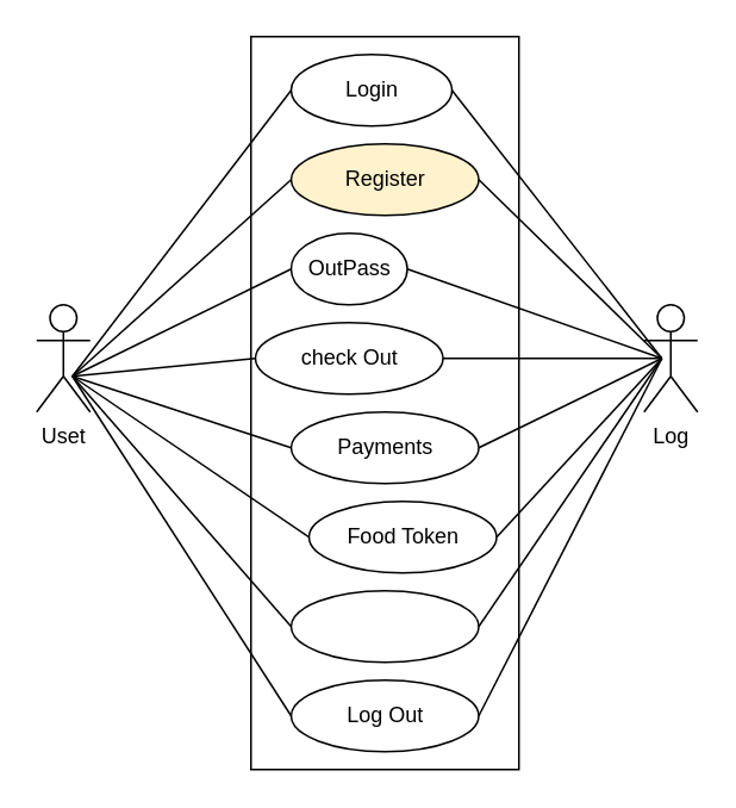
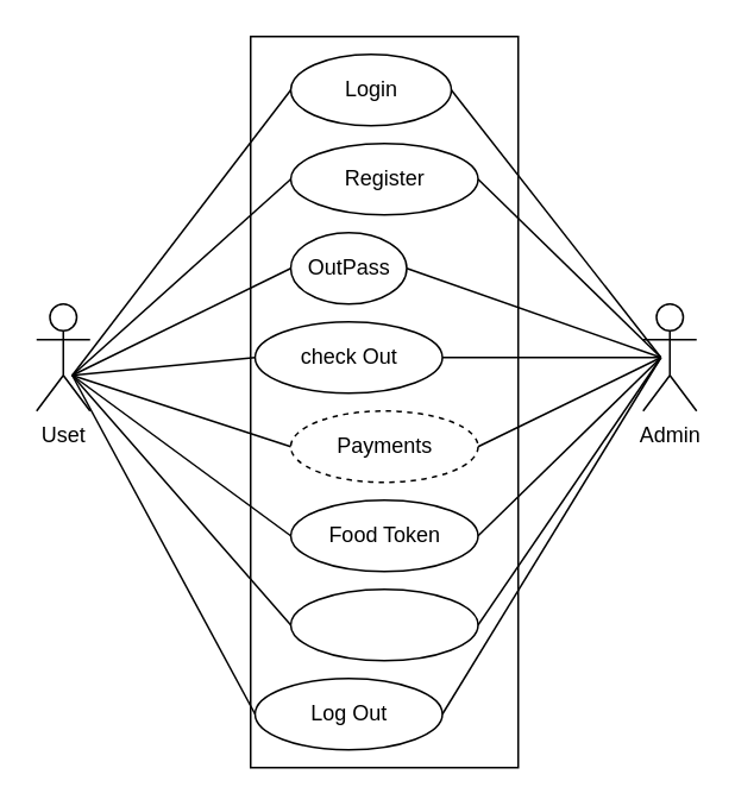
  <mxCell id="0" />
  <mxCell id="1" parent="0" />
  <mxCell id="2" value="" style="rounded=0;whiteSpace=wrap;html=1;" vertex="1" parent="1"><mxGeometry x="140" y="20" width="150" height="410" as="geometry" /></mxCell>
  <mxCell id="3" value="Login" style="ellipse;whiteSpace=wrap;html=1;" vertex="1" parent="1"><mxGeometry x="162.5" y="30" width="90" height="40" as="geometry" /></mxCell>
- <mxCell id="4" value="Register" style="ellipse;whiteSpace=wrap;html=1;fillColor=#fff2cc;" vertex="1" parent="1"><mxGeometry x="162.5" y="80" width="105" height="40" as="geometry" /></mxCell>
+ <mxCell id="4" value="Register" style="ellipse;whiteSpace=wrap;html=1;" vertex="1" parent="1"><mxGeometry x="162.5" y="80" width="105" height="40" as="geometry" /></mxCell>
  <mxCell id="5" value="OutPass" style="ellipse;whiteSpace=wrap;html=1;" vertex="1" parent="1"><mxGeometry x="162.5" y="130" width="65" height="40" as="geometry" /></mxCell>
  <mxCell id="6" value="" style="ellipse;whiteSpace=wrap;html=1;" vertex="1" parent="1"><mxGeometry x="162.5" y="330" width="105" height="40" as="geometry" /></mxCell>
- <mxCell id="7" value="Food Token" style="ellipse;whiteSpace=wrap;html=1;" vertex="1" parent="1"><mxGeometry x="172.5" y="280" width="105" height="40" as="geometry" /></mxCell>
- <mxCell id="8" value="Payments" style="ellipse;whiteSpace=wrap;html=1;" vertex="1" parent="1"><mxGeometry x="162.5" y="230" width="105" height="40" as="geometry" /></mxCell>
+ <mxCell id="7" value="Food Token" style="ellipse;whiteSpace=wrap;html=1;" vertex="1" parent="1"><mxGeometry x="162.5" y="280" width="105" height="40" as="geometry" /></mxCell>
+ <mxCell id="8" value="Payments" style="ellipse;whiteSpace=wrap;html=1;dashed=1;" vertex="1" parent="1"><mxGeometry x="162.5" y="230" width="105" height="40" as="geometry" /></mxCell>
  <mxCell id="9" value="check Out" style="ellipse;whiteSpace=wrap;html=1;" vertex="1" parent="1"><mxGeometry x="142.5" y="180" width="105" height="40" as="geometry" /></mxCell>
- <mxCell id="10" value="Log Out" style="ellipse;whiteSpace=wrap;html=1;" vertex="1" parent="1"><mxGeometry x="162.5" y="380" width="105" height="40" as="geometry" /></mxCell>
+ <mxCell id="10" value="Log Out" style="ellipse;whiteSpace=wrap;html=1;" vertex="1" parent="1"><mxGeometry x="142.5" y="380" width="105" height="40" as="geometry" /></mxCell>
  <mxCell id="11" value="Uset" style="shape=umlActor;verticalLabelPosition=bottom;verticalAlign=top;html=1;outlineConnect=0;" vertex="1" parent="1"><mxGeometry x="20" y="170" width="30" height="60" as="geometry" /></mxCell>
- <mxCell id="12" value="Log" style="shape=umlActor;verticalLabelPosition=bottom;verticalAlign=top;html=1;outlineConnect=0;" vertex="1" parent="1"><mxGeometry x="360" y="170" width="30" height="60" as="geometry" /></mxCell>
+ <mxCell id="12" value="Admin" style="shape=umlActor;verticalLabelPosition=bottom;verticalAlign=top;html=1;outlineConnect=0;" vertex="1" parent="1"><mxGeometry x="360" y="170" width="30" height="60" as="geometry" /></mxCell>
  <mxCell id="13" value="" style="endArrow=none;html=1;rounded=0;entryX=0;entryY=0.5;entryDx=0;entryDy=0;" edge="1" parent="1" target="3"><mxGeometry width="50" height="50" relative="1" as="geometry"><mxPoint x="40" y="210" as="sourcePoint" /><mxPoint x="90" y="150" as="targetPoint" /></mxGeometry></mxCell>
  <mxCell id="14" value="" style="endArrow=none;html=1;rounded=0;entryX=0;entryY=0.5;entryDx=0;entryDy=0;" edge="1" parent="1" target="4"><mxGeometry width="50" height="50" relative="1" as="geometry"><mxPoint x="40" y="210" as="sourcePoint" /><mxPoint x="110" y="175" as="targetPoint" /></mxGeometry></mxCell>
  <mxCell id="15" value="" style="endArrow=none;html=1;rounded=0;entryX=0;entryY=0.5;entryDx=0;entryDy=0;" edge="1" parent="1" target="5"><mxGeometry width="50" height="50" relative="1" as="geometry"><mxPoint x="40" y="210" as="sourcePoint" /><mxPoint x="30" y="260" as="targetPoint" /></mxGeometry></mxCell>
  <mxCell id="16" value="" style="endArrow=none;html=1;rounded=0;entryX=0;entryY=0.5;entryDx=0;entryDy=0;" edge="1" parent="1" target="9"><mxGeometry width="50" height="50" relative="1" as="geometry"><mxPoint x="40" y="210" as="sourcePoint" /><mxPoint x="40" y="270" as="targetPoint" /></mxGeometry></mxCell>
  <mxCell id="17" value="" style="endArrow=none;html=1;rounded=0;entryX=0;entryY=0.5;entryDx=0;entryDy=0;" edge="1" parent="1" target="8"><mxGeometry width="50" height="50" relative="1" as="geometry"><mxPoint x="40" y="210" as="sourcePoint" /><mxPoint x="50" y="280" as="targetPoint" /></mxGeometry></mxCell>
  <mxCell id="18" value="" style="endArrow=none;html=1;rounded=0;entryX=0;entryY=0.5;entryDx=0;entryDy=0;" edge="1" parent="1" target="7"><mxGeometry width="50" height="50" relative="1" as="geometry"><mxPoint x="40" y="210" as="sourcePoint" /><mxPoint x="60" y="290" as="targetPoint" /></mxGeometry></mxCell>
  <mxCell id="19" value="" style="endArrow=none;html=1;rounded=0;entryX=0;entryY=0.5;entryDx=0;entryDy=0;" edge="1" parent="1" target="6"><mxGeometry width="50" height="50" relative="1" as="geometry"><mxPoint x="40" y="210" as="sourcePoint" /><mxPoint x="70" y="300" as="targetPoint" /></mxGeometry></mxCell>
  <mxCell id="20" value="" style="endArrow=none;html=1;rounded=0;entryX=0;entryY=0.5;entryDx=0;entryDy=0;" edge="1" parent="1" target="10"><mxGeometry width="50" height="50" relative="1" as="geometry"><mxPoint x="40" y="210" as="sourcePoint" /><mxPoint x="80" y="310" as="targetPoint" /></mxGeometry></mxCell>
  <mxCell id="21" value="" style="endArrow=none;html=1;rounded=0;exitX=1;exitY=0.5;exitDx=0;exitDy=0;" edge="1" parent="1" source="3"><mxGeometry width="50" height="50" relative="1" as="geometry"><mxPoint x="40" y="370" as="sourcePoint" /><mxPoint x="370" y="200" as="targetPoint" /></mxGeometry></mxCell>
  <mxCell id="22" value="" style="endArrow=none;html=1;rounded=0;exitX=1;exitY=0.5;exitDx=0;exitDy=0;" edge="1" parent="1" source="4"><mxGeometry width="50" height="50" relative="1" as="geometry"><mxPoint x="340" y="340" as="sourcePoint" /><mxPoint x="370" y="200" as="targetPoint" /></mxGeometry></mxCell>
  <mxCell id="23" value="" style="endArrow=none;html=1;rounded=0;exitX=1;exitY=0.5;exitDx=0;exitDy=0;" edge="1" parent="1" source="5"><mxGeometry width="50" height="50" relative="1" as="geometry"><mxPoint x="350" y="350" as="sourcePoint" /><mxPoint x="370" y="200" as="targetPoint" /></mxGeometry></mxCell>
  <mxCell id="24" value="" style="endArrow=none;html=1;rounded=0;exitX=1;exitY=0.5;exitDx=0;exitDy=0;" edge="1" parent="1" source="9"><mxGeometry width="50" height="50" relative="1" as="geometry"><mxPoint x="360" y="360" as="sourcePoint" /><mxPoint x="370" y="200" as="targetPoint" /></mxGeometry></mxCell>
  <mxCell id="25" value="" style="endArrow=none;html=1;rounded=0;exitX=1;exitY=0.5;exitDx=0;exitDy=0;" edge="1" parent="1" source="8"><mxGeometry width="50" height="50" relative="1" as="geometry"><mxPoint x="370" y="370" as="sourcePoint" /><mxPoint x="370" y="200" as="targetPoint" /></mxGeometry></mxCell>
  <mxCell id="26" value="" style="endArrow=none;html=1;rounded=0;exitX=1;exitY=0.5;exitDx=0;exitDy=0;" edge="1" parent="1" source="7"><mxGeometry width="50" height="50" relative="1" as="geometry"><mxPoint x="390" y="390" as="sourcePoint" /><mxPoint x="370" y="200" as="targetPoint" /></mxGeometry></mxCell>
  <mxCell id="27" value="" style="endArrow=none;html=1;rounded=0;exitX=1;exitY=0.5;exitDx=0;exitDy=0;" edge="1" parent="1" source="6"><mxGeometry width="50" height="50" relative="1" as="geometry"><mxPoint x="400" y="400" as="sourcePoint" /><mxPoint x="370" y="200" as="targetPoint" /><Array as="points" /></mxGeometry></mxCell>
  <mxCell id="28" value="" style="endArrow=none;html=1;rounded=0;exitX=1;exitY=0.5;exitDx=0;exitDy=0;" edge="1" parent="1" source="10"><mxGeometry width="50" height="50" relative="1" as="geometry"><mxPoint x="410" y="410" as="sourcePoint" /><mxPoint x="370" y="200" as="targetPoint" /></mxGeometry></mxCell>
